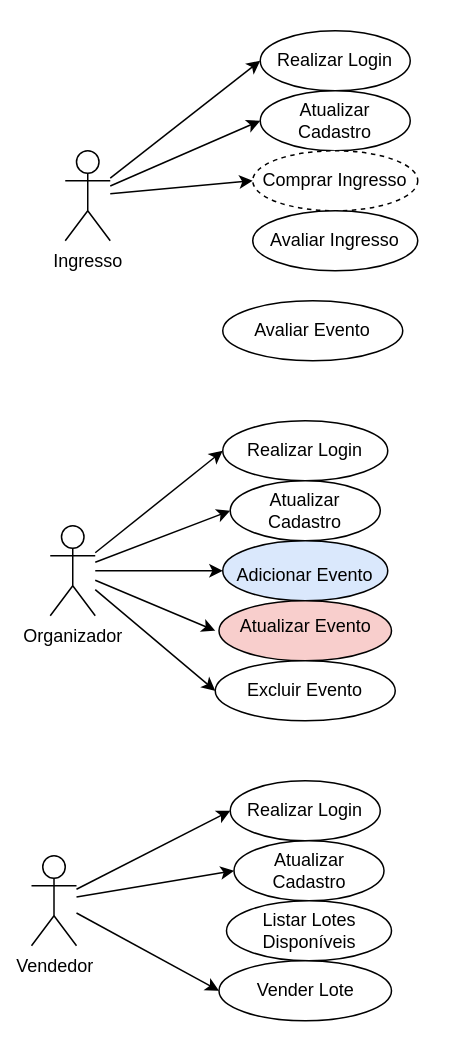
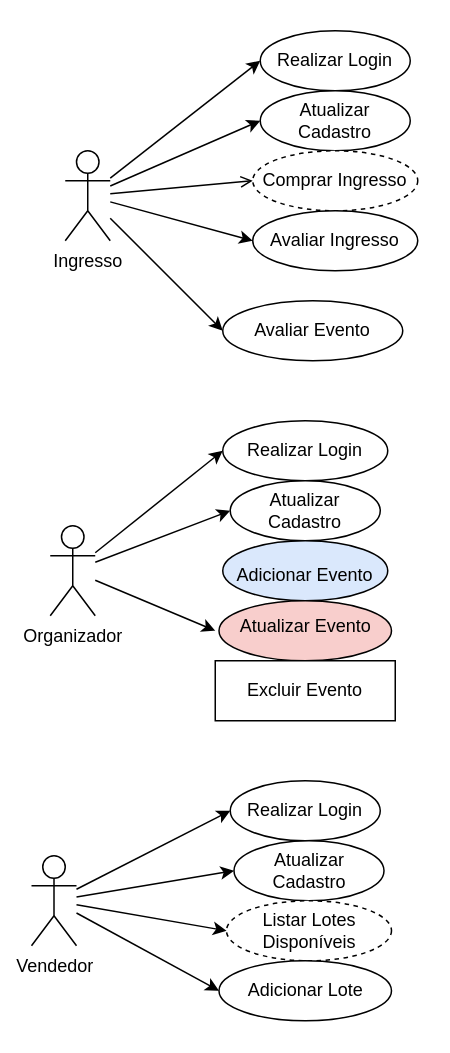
  <mxCell id="0" />
  <mxCell id="1" parent="0" />
  <mxCell id="2" style="edgeStyle=none;html=1;entryX=0;entryY=0.5;entryDx=0;entryDy=0;" edge="1" parent="1" source="6" target="8"><mxGeometry relative="1" as="geometry" /></mxCell>
- <mxCell id="3" style="edgeStyle=none;html=1;entryX=0;entryY=0.5;entryDx=0;entryDy=0;" edge="1" parent="1" source="6" target="9"><mxGeometry relative="1" as="geometry" /></mxCell>
+ <mxCell id="3" style="edgeStyle=none;html=1;entryX=0;entryY=0.5;entryDx=0;entryDy=0;endArrow=open;" edge="1" parent="1" source="6" target="9"><mxGeometry relative="1" as="geometry" /></mxCell>
+ <mxCell id="4" style="edgeStyle=none;html=1;entryX=0;entryY=0.5;entryDx=0;entryDy=0;" edge="1" parent="1" source="6" target="11"><mxGeometry relative="1" as="geometry" /></mxCell>
+ <mxCell id="5" style="edgeStyle=none;html=1;entryX=0;entryY=0.5;entryDx=0;entryDy=0;" edge="1" parent="1" source="6" target="10"><mxGeometry relative="1" as="geometry" /></mxCell>
  <mxCell id="6" value="Ingresso" style="shape=umlActor;verticalLabelPosition=bottom;verticalAlign=top;html=1;" vertex="1" parent="1"><mxGeometry x="43" y="100" width="30" height="60" as="geometry" /></mxCell>
  <mxCell id="7" value="Realizar Login" style="ellipse;whiteSpace=wrap;html=1;" vertex="1" parent="1"><mxGeometry x="173" y="20" width="100" height="40" as="geometry" /></mxCell>
  <mxCell id="8" value="Atualizar Cadastro" style="ellipse;whiteSpace=wrap;html=1;" vertex="1" parent="1"><mxGeometry x="173" y="60" width="100" height="40" as="geometry" /></mxCell>
  <mxCell id="9" value="Comprar Ingresso" style="ellipse;whiteSpace=wrap;html=1;dashed=1;" vertex="1" parent="1"><mxGeometry x="168" y="100" width="110" height="40" as="geometry" /></mxCell>
  <mxCell id="10" value="Avaliar Evento" style="ellipse;whiteSpace=wrap;html=1;" vertex="1" parent="1"><mxGeometry x="148" y="200" width="120" height="40" as="geometry" /></mxCell>
  <mxCell id="11" value="Avaliar Ingresso" style="ellipse;whiteSpace=wrap;html=1;" vertex="1" parent="1"><mxGeometry x="168" y="140" width="110" height="40" as="geometry" /></mxCell>
  <mxCell id="12" style="edgeStyle=none;html=1;" edge="1" parent="1" source="6"><mxGeometry relative="1" as="geometry"><mxPoint x="173" y="40" as="targetPoint" /></mxGeometry></mxCell>
  <mxCell id="13" style="edgeStyle=none;html=1;entryX=0;entryY=0.5;entryDx=0;entryDy=0;" edge="1" parent="1" source="18" target="19"><mxGeometry relative="1" as="geometry" /></mxCell>
  <mxCell id="14" style="edgeStyle=none;html=1;entryX=0;entryY=0.5;entryDx=0;entryDy=0;" edge="1" parent="1" source="18" target="20"><mxGeometry relative="1" as="geometry" /></mxCell>
- <mxCell id="15" style="edgeStyle=none;html=1;entryX=0;entryY=0.5;entryDx=0;entryDy=0;" edge="1" parent="1" source="18" target="21"><mxGeometry relative="1" as="geometry" /></mxCell>
  <mxCell id="16" style="edgeStyle=none;html=1;" edge="1" parent="1" source="18"><mxGeometry relative="1" as="geometry"><mxPoint x="143" y="420" as="targetPoint" /></mxGeometry></mxCell>
- <mxCell id="17" style="edgeStyle=none;html=1;entryX=0;entryY=0.5;entryDx=0;entryDy=0;" edge="1" parent="1" source="18" target="23"><mxGeometry relative="1" as="geometry" /></mxCell>
  <mxCell id="18" value="Organizador" style="shape=umlActor;verticalLabelPosition=bottom;verticalAlign=top;html=1;" vertex="1" parent="1"><mxGeometry x="33" y="350" width="30" height="60" as="geometry" /></mxCell>
  <mxCell id="19" value="Realizar Login" style="ellipse;whiteSpace=wrap;html=1;" vertex="1" parent="1"><mxGeometry x="148" y="280" width="110" height="40" as="geometry" /></mxCell>
  <mxCell id="20" value="Atualizar Cadastro" style="ellipse;whiteSpace=wrap;html=1;" vertex="1" parent="1"><mxGeometry x="153" y="320" width="100" height="40" as="geometry" /></mxCell>
  <mxCell id="21" value="&lt;table&gt;&lt;tbody&gt;&lt;tr&gt;&lt;td data-end=&quot;823&quot; data-start=&quot;804&quot; class=&quot;max-w-[calc(var(--thread-content-max-width)*2/3)]&quot;&gt;&lt;/td&gt;&lt;/tr&gt;&lt;/tbody&gt;&lt;/table&gt;&lt;table&gt;&lt;tbody&gt;&lt;tr&gt;&lt;td data-end=&quot;874&quot; data-start=&quot;823&quot; class=&quot;max-w-[calc(var(--thread-content-max-width)*2/3)]&quot;&gt;Adicionar Evento&lt;/td&gt;&lt;/tr&gt;&lt;/tbody&gt;&lt;/table&gt;" style="ellipse;whiteSpace=wrap;html=1;fillColor=#dae8fc;" vertex="1" parent="1"><mxGeometry x="148" y="360" width="110" height="40" as="geometry" /></mxCell>
  <mxCell id="22" value="&lt;table&gt;&lt;tbody&gt;&lt;tr data-end=&quot;945&quot; data-start=&quot;875&quot;&gt;&lt;td data-end=&quot;945&quot; data-start=&quot;894&quot; class=&quot;max-w-[calc(var(--thread-content-max-width)*2/3)]&quot;&gt;Atualizar Evento&lt;/td&gt;&lt;/tr&gt;&lt;/tbody&gt;&lt;/table&gt;&lt;table&gt;&lt;tbody&gt;&lt;tr data-end=&quot;1017&quot; data-start=&quot;946&quot;&gt;&lt;td data-end=&quot;965&quot; data-start=&quot;946&quot; class=&quot;max-w-[calc(var(--thread-content-max-width)*2/3)]&quot;&gt;&lt;/td&gt;&lt;/tr&gt;&lt;/tbody&gt;&lt;/table&gt;" style="ellipse;whiteSpace=wrap;html=1;fillColor=#f8cecc;" vertex="1" parent="1"><mxGeometry x="145.5" y="400" width="115" height="40" as="geometry" /></mxCell>
- <mxCell id="23" value="Excluir Evento" style="ellipse;whiteSpace=wrap;html=1;" vertex="1" parent="1"><mxGeometry x="143" y="440" width="120" height="40" as="geometry" /></mxCell>
+ <mxCell id="23" value="Excluir Evento" style="whiteSpace=wrap;html=1;rounded=0;" vertex="1" parent="1"><mxGeometry x="143" y="440" width="120" height="40" as="geometry" /></mxCell>
  <mxCell id="24" value="Realizar Login" style="ellipse;whiteSpace=wrap;html=1;" vertex="1" parent="1"><mxGeometry x="153" y="520" width="100" height="40" as="geometry" /></mxCell>
  <mxCell id="25" value="Atualizar Cadastro" style="ellipse;whiteSpace=wrap;html=1;" vertex="1" parent="1"><mxGeometry x="155.5" y="560" width="100" height="40" as="geometry" /></mxCell>
- <mxCell id="26" value="Listar Lotes Disponíveis" style="ellipse;whiteSpace=wrap;html=1;" vertex="1" parent="1"><mxGeometry x="150.5" y="600" width="110" height="40" as="geometry" /></mxCell>
- <mxCell id="27" value="&lt;div class=&quot;group pointer-events-none relative flex justify-center *:pointer-events-auto&quot;&gt;&lt;div class=&quot;tableContainer horzScrollShadows relative&quot;&gt;&lt;table data-end=&quot;1160&quot; data-start=&quot;90&quot; class=&quot;min-w-full&quot;&gt;&lt;tbody data-end=&quot;1160&quot; data-start=&quot;234&quot;&gt;&lt;tr data-end=&quot;1160&quot; data-start=&quot;1089&quot;&gt;&lt;td data-end=&quot;1160&quot; data-start=&quot;1108&quot; class=&quot;max-w-[calc(var(--thread-content-max-width)*2/3)]&quot;&gt;Vender Lote&lt;/td&gt;&lt;/tr&gt;&lt;/tbody&gt;&lt;/table&gt;&lt;/div&gt;&lt;/div&gt;" style="ellipse;whiteSpace=wrap;html=1;" vertex="1" parent="1"><mxGeometry x="145.5" y="640" width="115" height="40" as="geometry" /></mxCell>
+ <mxCell id="26" value="Listar Lotes Disponíveis" style="ellipse;whiteSpace=wrap;html=1;dashed=1;" vertex="1" parent="1"><mxGeometry x="150.5" y="600" width="110" height="40" as="geometry" /></mxCell>
+ <mxCell id="27" value="&lt;div class=&quot;group pointer-events-none relative flex justify-center *:pointer-events-auto&quot;&gt;&lt;div class=&quot;tableContainer horzScrollShadows relative&quot;&gt;&lt;table data-end=&quot;1160&quot; data-start=&quot;90&quot; class=&quot;min-w-full&quot;&gt;&lt;tbody data-end=&quot;1160&quot; data-start=&quot;234&quot;&gt;&lt;tr data-end=&quot;1160&quot; data-start=&quot;1089&quot;&gt;&lt;td data-end=&quot;1160&quot; data-start=&quot;1108&quot; class=&quot;max-w-[calc(var(--thread-content-max-width)*2/3)]&quot;&gt;Adicionar Lote&lt;/td&gt;&lt;/tr&gt;&lt;/tbody&gt;&lt;/table&gt;&lt;/div&gt;&lt;/div&gt;" style="ellipse;whiteSpace=wrap;html=1;" vertex="1" parent="1"><mxGeometry x="145.5" y="640" width="115" height="40" as="geometry" /></mxCell>
  <mxCell id="28" style="edgeStyle=none;html=1;entryX=0;entryY=0.5;entryDx=0;entryDy=0;" edge="1" parent="1" source="32" target="24"><mxGeometry relative="1" as="geometry" /></mxCell>
  <mxCell id="29" style="edgeStyle=none;html=1;entryX=0;entryY=0.5;entryDx=0;entryDy=0;" edge="1" parent="1" source="32" target="25"><mxGeometry relative="1" as="geometry" /></mxCell>
+ <mxCell id="30" style="edgeStyle=none;html=1;entryX=0;entryY=0.5;entryDx=0;entryDy=0;" edge="1" parent="1" source="32" target="26"><mxGeometry relative="1" as="geometry" /></mxCell>
  <mxCell id="31" style="edgeStyle=none;html=1;entryX=0;entryY=0.5;entryDx=0;entryDy=0;" edge="1" parent="1" source="32" target="27"><mxGeometry relative="1" as="geometry" /></mxCell>
  <mxCell id="32" value="Vendedor" style="shape=umlActor;verticalLabelPosition=bottom;verticalAlign=top;html=1;" vertex="1" parent="1"><mxGeometry x="20.5" y="570" width="30" height="60" as="geometry" /></mxCell>
